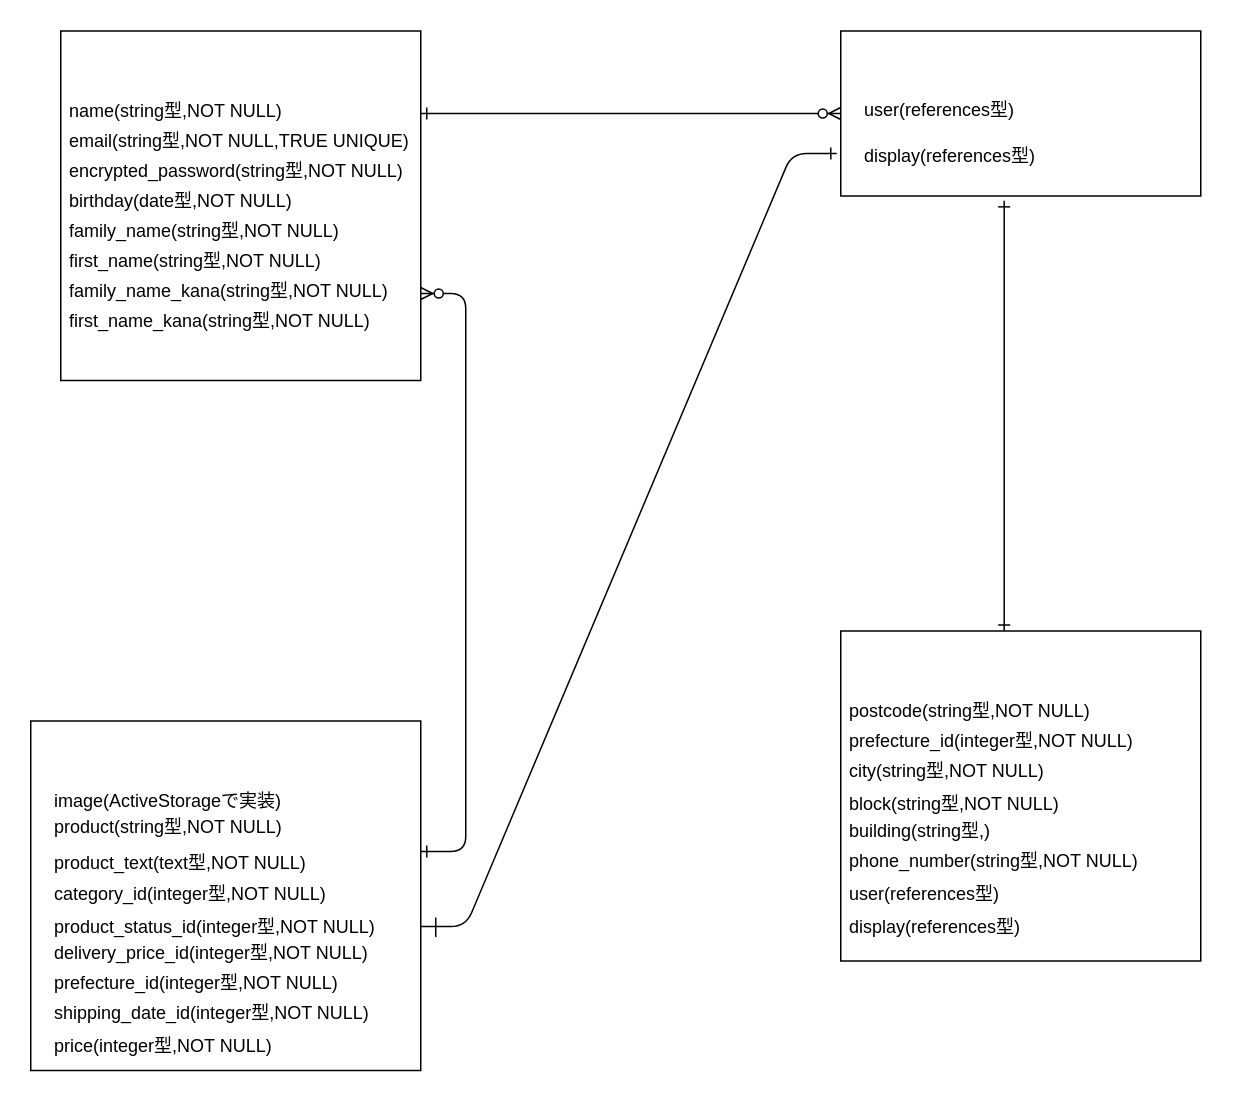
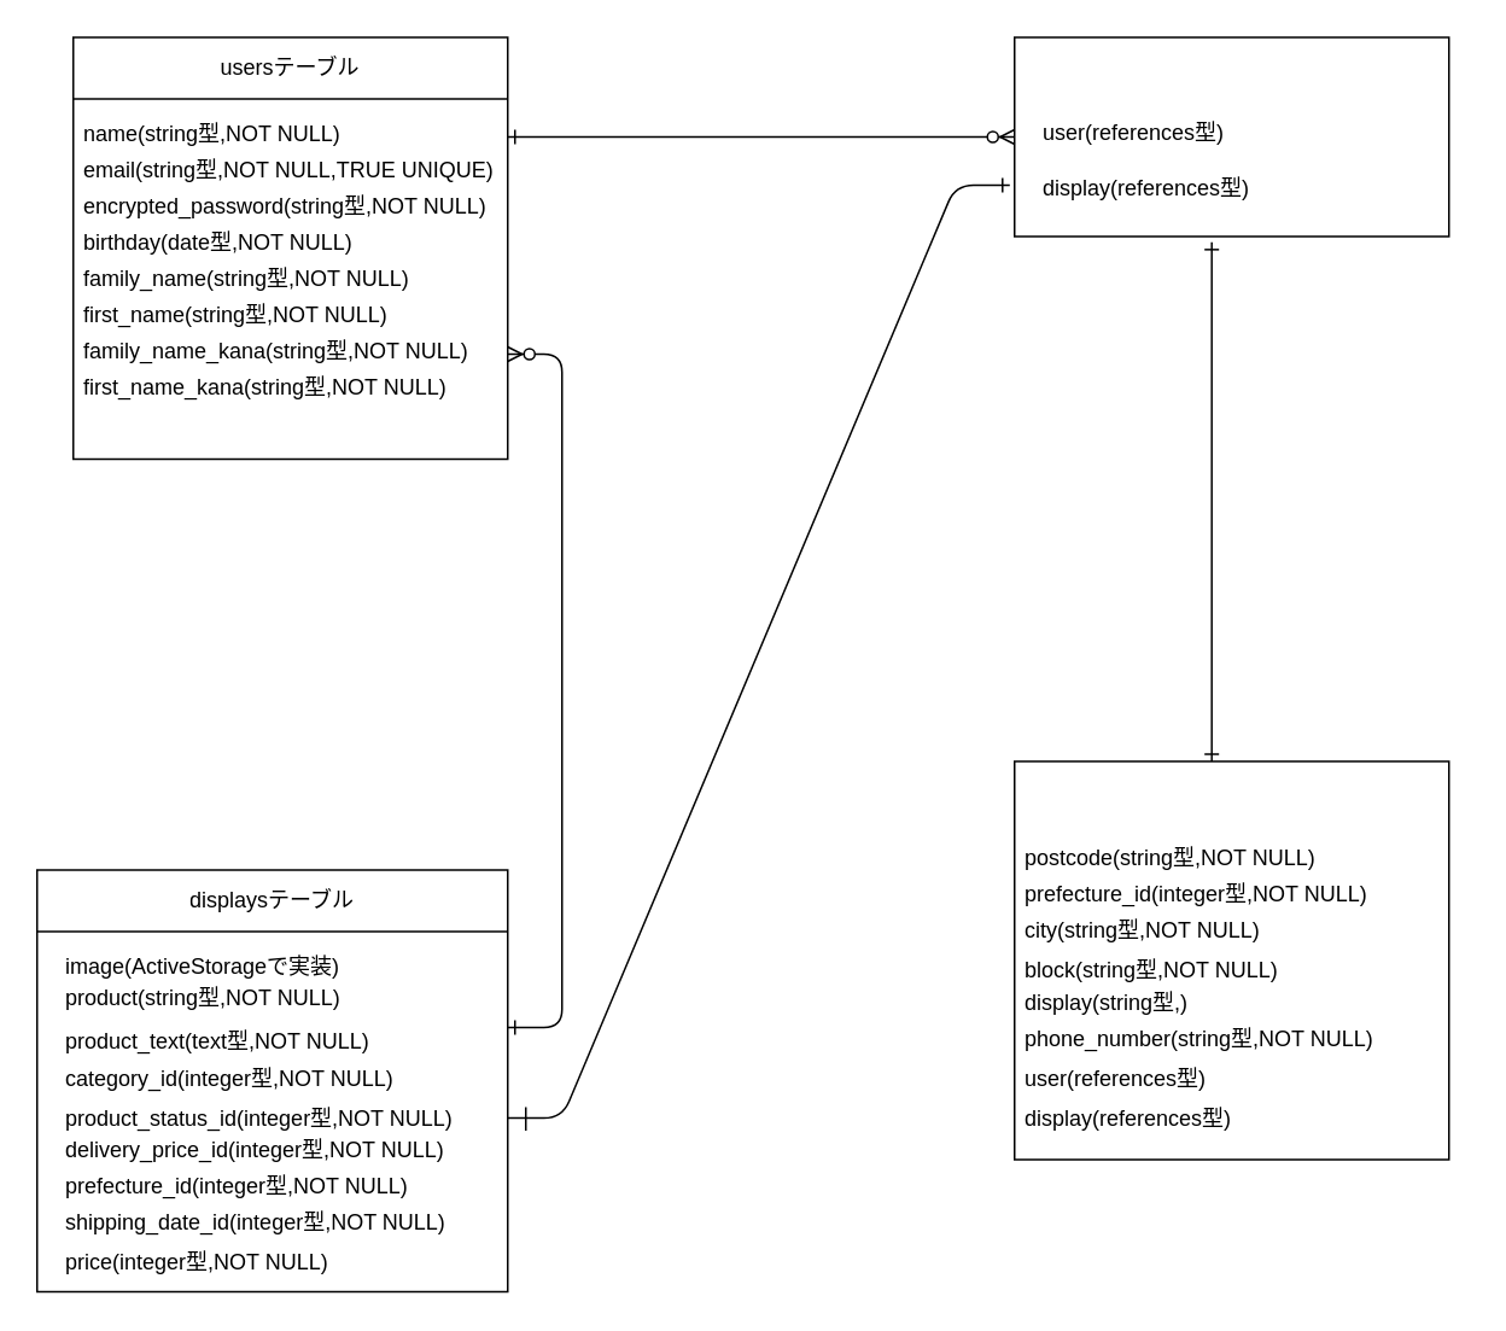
  <mxCell id="0" />
  <mxCell id="1" parent="0" />
  <mxCell id="2" value="" style="shape=table;html=1;whiteSpace=wrap;startSize=0;container=1;collapsible=0;childLayout=tableLayout;" parent="1" vertex="1"><mxGeometry x="40" y="20" width="240" height="233" as="geometry" /></mxCell>
  <mxCell id="3" value="" style="shape=partialRectangle;html=1;whiteSpace=wrap;collapsible=0;dropTarget=0;pointerEvents=0;fillColor=none;top=0;left=0;bottom=0;right=0;points=[[0,0.5],[1,0.5]];portConstraint=eastwest;" parent="2" vertex="1"><mxGeometry width="240" height="34" as="geometry" /></mxCell>
+ <mxCell id="4" value="usersテーブル" style="shape=partialRectangle;html=1;whiteSpace=wrap;connectable=0;overflow=hidden;fillColor=none;top=0;left=0;bottom=0;right=0;" parent="3" vertex="1"><mxGeometry width="240" height="34" as="geometry" /></mxCell>
  <mxCell id="5" value="" style="shape=partialRectangle;html=1;whiteSpace=wrap;collapsible=0;dropTarget=0;pointerEvents=0;fillColor=none;top=0;left=0;bottom=0;right=0;points=[[0,0.5],[1,0.5]];portConstraint=eastwest;" parent="2" vertex="1"><mxGeometry y="34" width="240" height="199" as="geometry" /></mxCell>
  <mxCell id="6" value="" style="shape=partialRectangle;html=1;whiteSpace=wrap;connectable=0;overflow=hidden;fillColor=none;top=0;left=0;bottom=0;right=0;" parent="5" vertex="1"><mxGeometry width="240" height="199" as="geometry" /></mxCell>
  <mxCell id="7" value="name(string型,NOT NULL)" style="text;strokeColor=none;fillColor=none;spacingLeft=4;spacingRight=4;overflow=hidden;rotatable=0;points=[[0,0.5],[1,0.5]];portConstraint=eastwest;fontSize=12;" parent="1" vertex="1"><mxGeometry x="40" y="60" width="240" height="30" as="geometry" /></mxCell>
  <mxCell id="8" value="encrypted_password(string型,NOT NULL)" style="text;strokeColor=none;fillColor=none;spacingLeft=4;spacingRight=4;overflow=hidden;rotatable=0;points=[[0,0.5],[1,0.5]];portConstraint=eastwest;fontSize=12;" parent="1" vertex="1"><mxGeometry x="40" y="100" width="240" height="30" as="geometry" /></mxCell>
  <mxCell id="9" value="email(string型,NOT NULL,TRUE UNIQUE)" style="text;strokeColor=none;fillColor=none;spacingLeft=4;spacingRight=4;overflow=hidden;rotatable=0;points=[[0,0.5],[1,0.5]];portConstraint=eastwest;fontSize=12;" parent="1" vertex="1"><mxGeometry x="40" y="80" width="240" height="30" as="geometry" /></mxCell>
  <mxCell id="10" value="birthday(date型,NOT NULL)" style="text;strokeColor=none;fillColor=none;spacingLeft=4;spacingRight=4;overflow=hidden;rotatable=0;points=[[0,0.5],[1,0.5]];portConstraint=eastwest;fontSize=12;" parent="1" vertex="1"><mxGeometry x="40" y="120" width="240" height="30" as="geometry" /></mxCell>
  <mxCell id="11" value="family_name(string型,NOT NULL)" style="text;strokeColor=none;fillColor=none;spacingLeft=4;spacingRight=4;overflow=hidden;rotatable=0;points=[[0,0.5],[1,0.5]];portConstraint=eastwest;fontSize=12;" parent="1" vertex="1"><mxGeometry x="40" y="140" width="240" height="30" as="geometry" /></mxCell>
  <mxCell id="12" value="first_name(string型,NOT NULL)" style="text;strokeColor=none;fillColor=none;spacingLeft=4;spacingRight=4;overflow=hidden;rotatable=0;points=[[0,0.5],[1,0.5]];portConstraint=eastwest;fontSize=12;" parent="1" vertex="1"><mxGeometry x="40" y="160" width="240" height="30" as="geometry" /></mxCell>
  <mxCell id="13" value="family_name_kana(string型,NOT NULL)" style="text;strokeColor=none;fillColor=none;spacingLeft=4;spacingRight=4;overflow=hidden;rotatable=0;points=[[0,0.5],[1,0.5]];portConstraint=eastwest;fontSize=12;" parent="1" vertex="1"><mxGeometry x="40" y="180" width="240" height="30" as="geometry" /></mxCell>
  <mxCell id="14" value="first_name_kana(string型,NOT NULL)" style="text;strokeColor=none;fillColor=none;spacingLeft=4;spacingRight=4;overflow=hidden;rotatable=0;points=[[0,0.5],[1,0.5]];portConstraint=eastwest;fontSize=12;" parent="1" vertex="1"><mxGeometry x="40" y="200" width="240" height="30" as="geometry" /></mxCell>
  <mxCell id="15" value="" style="shape=table;html=1;whiteSpace=wrap;startSize=0;container=1;collapsible=0;childLayout=tableLayout;" parent="1" vertex="1"><mxGeometry x="560" y="20" width="240" height="110" as="geometry" /></mxCell>
  <mxCell id="16" value="" style="shape=partialRectangle;html=1;whiteSpace=wrap;collapsible=0;dropTarget=0;pointerEvents=0;fillColor=none;top=0;left=0;bottom=0;right=0;points=[[0,0.5],[1,0.5]];portConstraint=eastwest;" parent="15" vertex="1"><mxGeometry width="240" height="27" as="geometry" /></mxCell>
  <mxCell id="17" value="" style="shape=partialRectangle;html=1;whiteSpace=wrap;collapsible=0;dropTarget=0;pointerEvents=0;fillColor=none;top=0;left=0;bottom=0;right=0;points=[[0,0.5],[1,0.5]];portConstraint=eastwest;" parent="15" vertex="1"><mxGeometry y="27" width="240" height="83" as="geometry" /></mxCell>
  <mxCell id="18" value="" style="shape=partialRectangle;html=1;whiteSpace=wrap;connectable=0;overflow=hidden;fillColor=none;top=0;left=0;bottom=0;right=0;" parent="17" vertex="1"><mxGeometry width="240" height="83" as="geometry" /></mxCell>
  <mxCell id="19" value="user(references型)" style="text;strokeColor=none;fillColor=none;spacingLeft=4;spacingRight=4;overflow=hidden;rotatable=0;points=[[0,0.5],[1,0.5]];portConstraint=eastwest;fontSize=12;" parent="1" vertex="1"><mxGeometry x="570" y="59" width="240" height="30" as="geometry" /></mxCell>
  <mxCell id="20" value="display(references型)" style="text;strokeColor=none;fillColor=none;spacingLeft=4;spacingRight=4;overflow=hidden;rotatable=0;points=[[0,0.5],[1,0.5]];portConstraint=eastwest;fontSize=12;" parent="1" vertex="1"><mxGeometry x="570" y="90" width="240" height="30" as="geometry" /></mxCell>
  <mxCell id="21" value="" style="shape=table;html=1;whiteSpace=wrap;startSize=0;container=1;collapsible=0;childLayout=tableLayout;" parent="1" vertex="1"><mxGeometry x="20" y="480" width="260" height="233" as="geometry" /></mxCell>
  <mxCell id="22" value="" style="shape=partialRectangle;html=1;whiteSpace=wrap;collapsible=0;dropTarget=0;pointerEvents=0;fillColor=none;top=0;left=0;bottom=0;right=0;points=[[0,0.5],[1,0.5]];portConstraint=eastwest;" parent="21" vertex="1"><mxGeometry width="260" height="34" as="geometry" /></mxCell>
+ <mxCell id="23" value="displaysテーブル" style="shape=partialRectangle;html=1;whiteSpace=wrap;connectable=0;overflow=hidden;fillColor=none;top=0;left=0;bottom=0;right=0;" parent="22" vertex="1"><mxGeometry width="260" height="34" as="geometry" /></mxCell>
  <mxCell id="24" value="" style="shape=partialRectangle;html=1;whiteSpace=wrap;collapsible=0;dropTarget=0;pointerEvents=0;fillColor=none;top=0;left=0;bottom=0;right=0;points=[[0,0.5],[1,0.5]];portConstraint=eastwest;" parent="21" vertex="1"><mxGeometry y="34" width="260" height="199" as="geometry" /></mxCell>
  <mxCell id="25" value="" style="shape=partialRectangle;html=1;whiteSpace=wrap;connectable=0;overflow=hidden;fillColor=none;top=0;left=0;bottom=0;right=0;" parent="24" vertex="1"><mxGeometry width="260" height="199" as="geometry" /></mxCell>
  <mxCell id="26" value="image(ActiveStorageで実装)" style="text;strokeColor=none;fillColor=none;spacingLeft=4;spacingRight=4;overflow=hidden;rotatable=0;points=[[0,0.5],[1,0.5]];portConstraint=eastwest;fontSize=12;" parent="1" vertex="1"><mxGeometry x="30" y="520" width="240" height="30" as="geometry" /></mxCell>
  <mxCell id="27" value="product_text(text型,NOT NULL)" style="text;strokeColor=none;fillColor=none;spacingLeft=4;spacingRight=4;overflow=hidden;rotatable=0;points=[[0,0.5],[1,0.5]];portConstraint=eastwest;fontSize=12;" parent="1" vertex="1"><mxGeometry x="30" y="561" width="240" height="30" as="geometry" /></mxCell>
  <mxCell id="28" value="product(string型,NOT NULL)" style="text;strokeColor=none;fillColor=none;spacingLeft=4;spacingRight=4;overflow=hidden;rotatable=0;points=[[0,0.5],[1,0.5]];portConstraint=eastwest;fontSize=12;" parent="1" vertex="1"><mxGeometry x="30" y="537" width="240" height="30" as="geometry" /></mxCell>
  <mxCell id="29" value="category_id(integer型,NOT NULL)" style="text;strokeColor=none;fillColor=none;spacingLeft=4;spacingRight=4;overflow=hidden;rotatable=0;points=[[0,0.5],[1,0.5]];portConstraint=eastwest;fontSize=12;" parent="1" vertex="1"><mxGeometry x="30" y="581.5" width="240" height="30" as="geometry" /></mxCell>
  <mxCell id="30" value="delivery_price_id(integer型,NOT NULL)" style="text;strokeColor=none;fillColor=none;spacingLeft=4;spacingRight=4;overflow=hidden;rotatable=0;points=[[0,0.5],[1,0.5]];portConstraint=eastwest;fontSize=12;" parent="1" vertex="1"><mxGeometry x="30" y="621" width="240" height="30" as="geometry" /></mxCell>
  <mxCell id="31" value="product_status_id(integer型,NOT NULL)" style="text;strokeColor=none;fillColor=none;spacingLeft=4;spacingRight=4;overflow=hidden;rotatable=0;points=[[0,0.5],[1,0.5]];portConstraint=eastwest;fontSize=12;" parent="1" vertex="1"><mxGeometry x="30" y="604" width="250" height="26" as="geometry" /></mxCell>
  <mxCell id="32" value="shipping_date_id(integer型,NOT NULL)" style="text;strokeColor=none;fillColor=none;spacingLeft=4;spacingRight=4;overflow=hidden;rotatable=0;points=[[0,0.5],[1,0.5]];portConstraint=eastwest;fontSize=12;" parent="1" vertex="1"><mxGeometry x="30" y="661" width="240" height="30" as="geometry" /></mxCell>
  <mxCell id="33" value="prefecture_id(integer型,NOT NULL)" style="text;strokeColor=none;fillColor=none;spacingLeft=4;spacingRight=4;overflow=hidden;rotatable=0;points=[[0,0.5],[1,0.5]];portConstraint=eastwest;fontSize=12;" parent="1" vertex="1"><mxGeometry x="30" y="641" width="240" height="30" as="geometry" /></mxCell>
  <mxCell id="34" value="" style="shape=table;html=1;whiteSpace=wrap;startSize=0;container=1;collapsible=0;childLayout=tableLayout;" parent="1" vertex="1"><mxGeometry x="560" y="420" width="240" height="220" as="geometry" /></mxCell>
  <mxCell id="35" value="" style="shape=partialRectangle;html=1;whiteSpace=wrap;collapsible=0;dropTarget=0;pointerEvents=0;fillColor=none;top=0;left=0;bottom=0;right=0;points=[[0,0.5],[1,0.5]];portConstraint=eastwest;" parent="34" vertex="1"><mxGeometry width="240" height="36" as="geometry" /></mxCell>
  <mxCell id="36" value="" style="shape=partialRectangle;html=1;whiteSpace=wrap;collapsible=0;dropTarget=0;pointerEvents=0;fillColor=none;top=0;left=0;bottom=0;right=0;points=[[0,0.5],[1,0.5]];portConstraint=eastwest;" parent="34" vertex="1"><mxGeometry y="36" width="240" height="184" as="geometry" /></mxCell>
  <mxCell id="37" value="" style="shape=partialRectangle;html=1;whiteSpace=wrap;connectable=0;overflow=hidden;fillColor=none;top=0;left=0;bottom=0;right=0;" parent="36" vertex="1"><mxGeometry width="240" height="184" as="geometry" /></mxCell>
  <mxCell id="38" value="postcode(string型,NOT NULL)" style="text;strokeColor=none;fillColor=none;spacingLeft=4;spacingRight=4;overflow=hidden;rotatable=0;points=[[0,0.5],[1,0.5]];portConstraint=eastwest;fontSize=12;" parent="1" vertex="1"><mxGeometry x="560" y="460" width="240" height="30" as="geometry" /></mxCell>
  <mxCell id="39" value="city(string型,NOT NULL)" style="text;strokeColor=none;fillColor=none;spacingLeft=4;spacingRight=4;overflow=hidden;rotatable=0;points=[[0,0.5],[1,0.5]];portConstraint=eastwest;fontSize=12;" parent="1" vertex="1"><mxGeometry x="560" y="500" width="240" height="30" as="geometry" /></mxCell>
  <mxCell id="40" value="prefecture_id(integer型,NOT NULL)" style="text;strokeColor=none;fillColor=none;spacingLeft=4;spacingRight=4;overflow=hidden;rotatable=0;points=[[0,0.5],[1,0.5]];portConstraint=eastwest;fontSize=12;" parent="1" vertex="1"><mxGeometry x="560" y="480" width="240" height="30" as="geometry" /></mxCell>
- <mxCell id="41" value="building(string型,)" style="text;strokeColor=none;fillColor=none;spacingLeft=4;spacingRight=4;overflow=hidden;rotatable=0;points=[[0,0.5],[1,0.5]];portConstraint=eastwest;fontSize=12;" parent="1" vertex="1"><mxGeometry x="560" y="540" width="240" height="30" as="geometry" /></mxCell>
+ <mxCell id="41" value="display(string型,)" style="text;strokeColor=none;fillColor=none;spacingLeft=4;spacingRight=4;overflow=hidden;rotatable=0;points=[[0,0.5],[1,0.5]];portConstraint=eastwest;fontSize=12;" parent="1" vertex="1"><mxGeometry x="560" y="540" width="240" height="30" as="geometry" /></mxCell>
  <mxCell id="42" value="block(string型,NOT NULL)" style="text;strokeColor=none;fillColor=none;spacingLeft=4;spacingRight=4;overflow=hidden;rotatable=0;points=[[0,0.5],[1,0.5]];portConstraint=eastwest;fontSize=12;" parent="1" vertex="1"><mxGeometry x="560" y="521.5" width="240" height="30" as="geometry" /></mxCell>
  <mxCell id="43" value="phone_number(string型,NOT NULL)" style="text;strokeColor=none;fillColor=none;spacingLeft=4;spacingRight=4;overflow=hidden;rotatable=0;points=[[0,0.5],[1,0.5]];portConstraint=eastwest;fontSize=12;" parent="1" vertex="1"><mxGeometry x="560" y="560" width="240" height="30" as="geometry" /></mxCell>
  <mxCell id="44" value="price(integer型,NOT NULL)" style="text;strokeColor=none;fillColor=none;spacingLeft=4;spacingRight=4;overflow=hidden;rotatable=0;points=[[0,0.5],[1,0.5]];portConstraint=eastwest;fontSize=12;" parent="1" vertex="1"><mxGeometry x="30" y="683" width="240" height="30" as="geometry" /></mxCell>
  <mxCell id="45" value="" style="edgeStyle=entityRelationEdgeStyle;fontSize=12;html=1;endArrow=ERzeroToMany;startArrow=ERone;exitX=1;exitY=0.5;exitDx=0;exitDy=0;entryX=0;entryY=0.337;entryDx=0;entryDy=0;entryPerimeter=0;startFill=0;" parent="1" source="7" target="17" edge="1"><mxGeometry width="100" height="100" relative="1" as="geometry"><mxPoint x="300" y="250" as="sourcePoint" /><mxPoint x="510" y="80" as="targetPoint" /></mxGeometry></mxCell>
  <mxCell id="46" value="" style="edgeStyle=entityRelationEdgeStyle;fontSize=12;html=1;endArrow=ERone;endFill=0;exitX=1;exitY=0.5;exitDx=0;exitDy=0;entryX=-0.011;entryY=0.659;entryDx=0;entryDy=0;entryPerimeter=0;" parent="1" source="31" target="17" edge="1"><mxGeometry width="100" height="100" relative="1" as="geometry"><mxPoint x="410" y="380" as="sourcePoint" /><mxPoint x="510" y="280" as="targetPoint" /></mxGeometry></mxCell>
  <mxCell id="47" value="" style="endArrow=none;html=1;rounded=0;fontSize=14;" parent="1" edge="1"><mxGeometry relative="1" as="geometry"><mxPoint x="290" y="611" as="sourcePoint" /><mxPoint x="290" y="611" as="targetPoint" /><Array as="points"><mxPoint x="290" y="624" /><mxPoint x="290" y="620" /><mxPoint x="290" y="611" /></Array></mxGeometry></mxCell>
  <mxCell id="48" value="" style="fontSize=12;html=1;endArrow=ERone;endFill=1;labelPosition=center;verticalLabelPosition=middle;align=center;verticalAlign=middle;startArrow=ERone;startFill=0;entryX=0.454;entryY=1.039;entryDx=0;entryDy=0;entryPerimeter=0;exitX=0.454;exitY=0;exitDx=0;exitDy=0;exitPerimeter=0;" parent="1" source="35" target="17" edge="1"><mxGeometry width="100" height="100" relative="1" as="geometry"><mxPoint x="660" y="330" as="sourcePoint" /><mxPoint x="690" y="170" as="targetPoint" /></mxGeometry></mxCell>
  <mxCell id="49" value="" style="edgeStyle=entityRelationEdgeStyle;fontSize=12;html=1;endArrow=ERzeroToMany;startArrow=ERone;startFill=0;verticalAlign=middle;align=center;" parent="1" target="13" edge="1"><mxGeometry width="100" height="100" relative="1" as="geometry"><mxPoint x="280" y="567" as="sourcePoint" /><mxPoint x="368" y="196" as="targetPoint" /></mxGeometry></mxCell>
  <mxCell id="50" value="user(references型)" style="text;strokeColor=none;fillColor=none;spacingLeft=4;spacingRight=4;overflow=hidden;rotatable=0;points=[[0,0.5],[1,0.5]];portConstraint=eastwest;fontSize=12;" vertex="1" parent="1"><mxGeometry x="560" y="581.5" width="240" height="30" as="geometry" /></mxCell>
  <mxCell id="51" value="display(references型)" style="text;strokeColor=none;fillColor=none;spacingLeft=4;spacingRight=4;overflow=hidden;rotatable=0;points=[[0,0.5],[1,0.5]];portConstraint=eastwest;fontSize=12;" vertex="1" parent="1"><mxGeometry x="560" y="604" width="240" height="30" as="geometry" /></mxCell>
